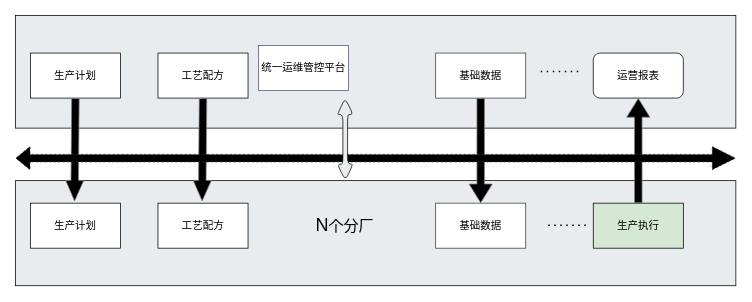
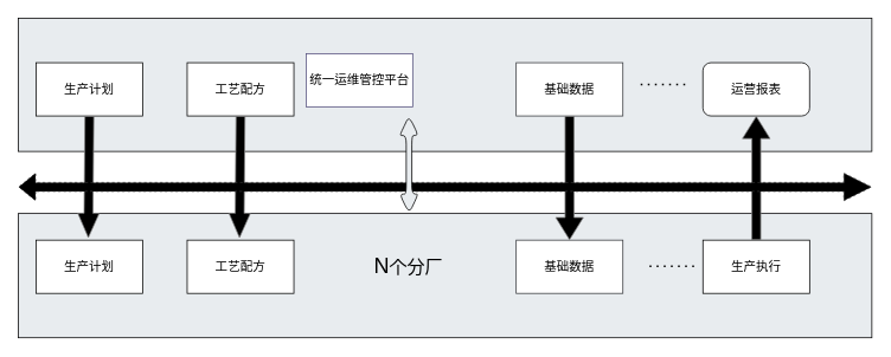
  <mxCell id="0" />
  <mxCell id="1" parent="0" />
  <mxCell id="2" value="" style="rounded=0;whiteSpace=wrap;html=1;fillColor=#e8ecef;" parent="1" vertex="1"><mxGeometry x="20" y="240" width="960" height="140" as="geometry" /></mxCell>
  <mxCell id="3" value="" style="rounded=0;whiteSpace=wrap;html=1;fillColor=#e8ecef;" parent="1" vertex="1"><mxGeometry x="20" y="20" width="960" height="150" as="geometry" /></mxCell>
  <mxCell id="4" value="&lt;span style=&quot;font-size: 14px&quot;&gt;统一运维管控平台&lt;/span&gt;" style="rounded=0;whiteSpace=wrap;html=1;strokeColor=#56517e;fillColor=#FFFFFF;" parent="1" vertex="1"><mxGeometry x="344" y="60" width="120" height="60" as="geometry" /></mxCell>
  <mxCell id="5" value="&lt;font style=&quot;font-size: 14px&quot;&gt;生产计划&lt;/font&gt;" style="rounded=0;whiteSpace=wrap;html=1;fillColor=#FFFFFF;" parent="1" vertex="1"><mxGeometry x="40" y="70" width="120" height="60" as="geometry" /></mxCell>
  <mxCell id="6" value="&lt;font style=&quot;font-size: 14px&quot;&gt;工艺配方&lt;/font&gt;" style="rounded=0;whiteSpace=wrap;html=1;fillColor=#FFFFFF;" parent="1" vertex="1"><mxGeometry x="210" y="70" width="120" height="60" as="geometry" /></mxCell>
  <mxCell id="7" value="&lt;font style=&quot;font-size: 14px&quot;&gt;基础数据&lt;/font&gt;" style="rounded=0;whiteSpace=wrap;html=1;strokeColor=#36393d;fillColor=#FFFFFF;" parent="1" vertex="1"><mxGeometry x="580" y="70" width="120" height="60" as="geometry" /></mxCell>
  <mxCell id="8" value="" style="endArrow=none;dashed=1;html=1;dashPattern=1 3;strokeWidth=2;" parent="1" edge="1"><mxGeometry width="50" height="50" relative="1" as="geometry"><mxPoint x="720" y="94.5" as="sourcePoint" /><mxPoint x="770" y="94.5" as="targetPoint" /></mxGeometry></mxCell>
  <mxCell id="9" value="" style="endArrow=none;dashed=1;html=1;dashPattern=1 3;strokeWidth=2;" parent="1" edge="1"><mxGeometry width="50" height="50" relative="1" as="geometry"><mxPoint x="730" y="299.5" as="sourcePoint" /><mxPoint x="780" y="299.5" as="targetPoint" /></mxGeometry></mxCell>
  <mxCell id="10" value="&lt;font style=&quot;font-size: 14px&quot;&gt;生产计划&lt;/font&gt;" style="rounded=0;whiteSpace=wrap;html=1;fillColor=#FFFFFF;" parent="1" vertex="1"><mxGeometry x="40" y="270" width="120" height="60" as="geometry" /></mxCell>
  <mxCell id="11" value="&lt;font style=&quot;font-size: 14px&quot;&gt;工艺配方&lt;/font&gt;" style="rounded=0;whiteSpace=wrap;html=1;fillColor=#FFFFFF;" parent="1" vertex="1"><mxGeometry x="210" y="270" width="120" height="60" as="geometry" /></mxCell>
  <mxCell id="12" value="&lt;font style=&quot;font-size: 14px&quot;&gt;基础数据&lt;/font&gt;" style="rounded=0;whiteSpace=wrap;html=1;strokeColor=#36393d;fillColor=#FFFFFF;" parent="1" vertex="1"><mxGeometry x="580" y="270" width="120" height="60" as="geometry" /></mxCell>
  <mxCell id="13" value="&lt;font style=&quot;font-size: 14px&quot;&gt;运营报表&lt;/font&gt;" style="whiteSpace=wrap;html=1;fillColor=#FFFFFF;rounded=1;" parent="1" vertex="1"><mxGeometry x="790" y="70" width="120" height="60" as="geometry" /></mxCell>
- <mxCell id="14" value="&lt;font style=&quot;font-size: 14px&quot;&gt;生产执行&lt;/font&gt;" style="rounded=0;whiteSpace=wrap;html=1;fillColor=#d5e8d4;" parent="1" vertex="1"><mxGeometry x="790" y="270" width="120" height="60" as="geometry" /></mxCell>
+ <mxCell id="14" value="&lt;font style=&quot;font-size: 14px&quot;&gt;生产执行&lt;/font&gt;" style="rounded=0;whiteSpace=wrap;html=1;fillColor=#FFFFFF;" parent="1" vertex="1"><mxGeometry x="790" y="270" width="120" height="60" as="geometry" /></mxCell>
  <mxCell id="15" value="" style="shape=flexArrow;endArrow=classic;html=1;endSize=8;strokeColor=#808080;fillColor=#000000;" parent="1" source="14" target="13" edge="1"><mxGeometry width="50" height="50" relative="1" as="geometry"><mxPoint x="690" y="260" as="sourcePoint" /><mxPoint x="690" y="130" as="targetPoint" /></mxGeometry></mxCell>
  <mxCell id="16" value="" style="shape=flexArrow;endArrow=classic;html=1;endSize=8;strokeColor=#808080;entryX=0.5;entryY=0;entryDx=0;entryDy=0;fillColor=#000000;" parent="1" source="7" target="12" edge="1"><mxGeometry width="50" height="50" relative="1" as="geometry"><mxPoint x="480.5" y="130" as="sourcePoint" /><mxPoint x="480.5" y="260" as="targetPoint" /></mxGeometry></mxCell>
  <mxCell id="17" value="" style="shape=flexArrow;endArrow=classic;html=1;endSize=8.77;strokeColor=#808080;exitX=0.5;exitY=1;exitDx=0;exitDy=0;entryX=0.407;entryY=-0.04;entryDx=0;entryDy=0;entryPerimeter=0;endWidth=13;fillColor=#000000;" parent="1" edge="1"><mxGeometry width="50" height="50" relative="1" as="geometry"><mxPoint x="100" y="130" as="sourcePoint" /><mxPoint x="98.84" y="267.6" as="targetPoint" /></mxGeometry></mxCell>
  <mxCell id="18" value="" style="shape=flexArrow;endArrow=classic;html=1;endSize=8.77;strokeColor=#808080;exitX=0.5;exitY=1;exitDx=0;exitDy=0;entryX=0.407;entryY=-0.04;entryDx=0;entryDy=0;entryPerimeter=0;endWidth=13;fillColor=#000000;" parent="1" edge="1"><mxGeometry width="50" height="50" relative="1" as="geometry"><mxPoint x="270" y="130" as="sourcePoint" /><mxPoint x="268.84" y="267.6" as="targetPoint" /></mxGeometry></mxCell>
  <mxCell id="19" value="&lt;font style=&quot;font-size: 24px&quot;&gt;N&lt;/font&gt;&lt;font style=&quot;font-size: 20px&quot;&gt;个分厂&lt;/font&gt;" style="text;html=1;strokeColor=none;fillColor=none;align=center;verticalAlign=middle;whiteSpace=wrap;rounded=0;" parent="1" vertex="1"><mxGeometry x="419" y="295" width="80" height="10" as="geometry" /></mxCell>
  <mxCell id="20" value="" style="shape=flexArrow;endArrow=classic;startArrow=classic;html=1;dashed=1;fontColor=#FFFFFF;startSize=6;endSize=10;strokeColor=#333333;fillColor=#000000;" parent="1" edge="1"><mxGeometry width="100" height="100" relative="1" as="geometry"><mxPoint x="20" y="210" as="sourcePoint" /><mxPoint x="980" y="210" as="targetPoint" /></mxGeometry></mxCell>
  <mxCell id="21" value="" style="shape=doubleArrow;direction=south;whiteSpace=wrap;html=1;rounded=1;fontColor=#FFFFFF;strokeColor=#000000;fillColor=#e8ecef;gradientColor=none;" parent="1" vertex="1"><mxGeometry x="449" y="130" width="21" height="110" as="geometry" /></mxCell>
